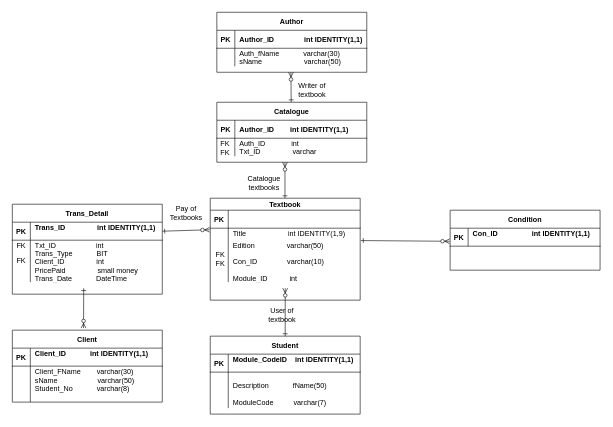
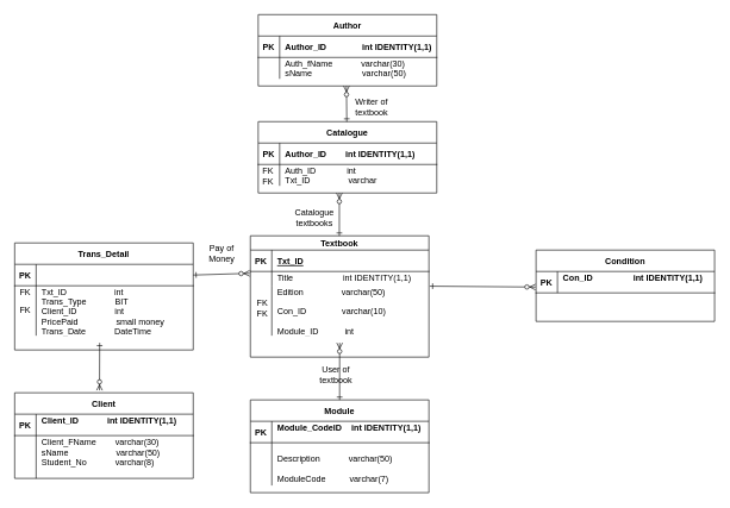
  <mxCell id="0" />
  <mxCell id="1" parent="0" />
  <mxCell id="2" value="" style="endArrow=ERzeroToMany;startArrow=ERone;endFill=1;startFill=0;rounded=0;entryX=-0.004;entryY=0.129;entryDx=0;entryDy=0;entryPerimeter=0;exitX=1;exitY=0.5;exitDx=0;exitDy=0;" parent="1" source="21" target="7" edge="1"><mxGeometry width="100" height="100" relative="1" as="geometry"><mxPoint x="260" y="770" as="sourcePoint" /><mxPoint x="360" y="670" as="targetPoint" /></mxGeometry></mxCell>
  <mxCell id="3" value="Textbook" style="shape=table;startSize=20;container=1;collapsible=1;childLayout=tableLayout;fixedRows=1;rowLines=0;fontStyle=1;align=center;resizeLast=1;" parent="1" vertex="1"><mxGeometry x="350" y="330" width="250" height="170" as="geometry" /></mxCell>
  <mxCell id="4" value="" style="shape=partialRectangle;collapsible=0;dropTarget=0;pointerEvents=0;fillColor=none;points=[[0,0.5],[1,0.5]];portConstraint=eastwest;top=0;left=0;right=0;bottom=1;" parent="3" vertex="1"><mxGeometry y="20" width="250" height="30" as="geometry" /></mxCell>
  <mxCell id="5" value="PK" style="shape=partialRectangle;overflow=hidden;connectable=0;fillColor=none;top=0;left=0;bottom=0;right=0;fontStyle=1;" parent="4" vertex="1"><mxGeometry width="30" height="30" as="geometry"><mxRectangle width="30" height="30" as="alternateBounds" /></mxGeometry></mxCell>
+ <mxCell id="6" value="Txt_ID" style="shape=partialRectangle;overflow=hidden;connectable=0;fillColor=none;top=0;left=0;bottom=0;right=0;align=left;spacingLeft=6;fontStyle=5;" parent="4" vertex="1"><mxGeometry x="30" width="220" height="30" as="geometry"><mxRectangle width="220" height="30" as="alternateBounds" /></mxGeometry></mxCell>
  <mxCell id="7" value="" style="shape=partialRectangle;collapsible=0;dropTarget=0;pointerEvents=0;fillColor=none;points=[[0,0.5],[1,0.5]];portConstraint=eastwest;top=0;left=0;right=0;bottom=0;" parent="3" vertex="1"><mxGeometry y="50" width="250" height="20" as="geometry" /></mxCell>
  <mxCell id="8" value="" style="shape=partialRectangle;overflow=hidden;connectable=0;fillColor=none;top=0;left=0;bottom=0;right=0;" parent="7" vertex="1"><mxGeometry width="30" height="20" as="geometry"><mxRectangle width="30" height="20" as="alternateBounds" /></mxGeometry></mxCell>
- <mxCell id="9" value="Title                     int IDENTITY(1,9)&#10;" style="shape=partialRectangle;overflow=hidden;connectable=0;fillColor=none;top=0;left=0;bottom=0;right=0;align=left;spacingLeft=6;" parent="7" vertex="1"><mxGeometry x="30" width="220" height="20" as="geometry"><mxRectangle width="220" height="20" as="alternateBounds" /></mxGeometry></mxCell>
+ <mxCell id="9" value="Title                     int IDENTITY(1,1)&#10;" style="shape=partialRectangle;overflow=hidden;connectable=0;fillColor=none;top=0;left=0;bottom=0;right=0;align=left;spacingLeft=6;" parent="7" vertex="1"><mxGeometry x="30" width="220" height="20" as="geometry"><mxRectangle width="220" height="20" as="alternateBounds" /></mxGeometry></mxCell>
  <mxCell id="10" value="" style="shape=partialRectangle;collapsible=0;dropTarget=0;pointerEvents=0;fillColor=none;points=[[0,0.5],[1,0.5]];portConstraint=eastwest;top=0;left=0;right=0;bottom=0;" parent="3" vertex="1"><mxGeometry y="70" width="250" height="70" as="geometry" /></mxCell>
  <mxCell id="11" value="" style="shape=partialRectangle;overflow=hidden;connectable=0;fillColor=none;top=0;left=0;bottom=0;right=0;" parent="10" vertex="1"><mxGeometry width="30" height="70" as="geometry"><mxRectangle width="30" height="70" as="alternateBounds" /></mxGeometry></mxCell>
  <mxCell id="12" value="Edition                varchar(50)&#10;                &#10;Con_ID               varchar(10)&#10;             &#10;Module_ID           int&#10;Price                    Small Money" style="shape=partialRectangle;overflow=hidden;connectable=0;fillColor=none;top=0;left=0;bottom=0;right=0;align=left;spacingLeft=6;" parent="10" vertex="1"><mxGeometry x="30" width="220" height="70" as="geometry"><mxRectangle width="220" height="70" as="alternateBounds" /></mxGeometry></mxCell>
- <mxCell id="13" value="Student" style="shape=table;startSize=30;container=1;collapsible=1;childLayout=tableLayout;fixedRows=1;rowLines=0;fontStyle=1;align=center;resizeLast=1;" parent="1" vertex="1"><mxGeometry x="350" y="560" width="250" height="130" as="geometry" /></mxCell>
+ <mxCell id="13" value="Module" style="shape=table;startSize=30;container=1;collapsible=1;childLayout=tableLayout;fixedRows=1;rowLines=0;fontStyle=1;align=center;resizeLast=1;" parent="1" vertex="1"><mxGeometry x="350" y="560" width="250" height="130" as="geometry" /></mxCell>
  <mxCell id="14" value="" style="shape=partialRectangle;collapsible=0;dropTarget=0;pointerEvents=0;fillColor=none;points=[[0,0.5],[1,0.5]];portConstraint=eastwest;top=0;left=0;right=0;bottom=1;" parent="13" vertex="1"><mxGeometry y="30" width="250" height="30" as="geometry" /></mxCell>
  <mxCell id="15" value="PK" style="shape=partialRectangle;overflow=hidden;connectable=0;fillColor=none;top=0;left=0;bottom=0;right=0;fontStyle=1;" parent="14" vertex="1"><mxGeometry width="30" height="30" as="geometry"><mxRectangle width="30" height="30" as="alternateBounds" /></mxGeometry></mxCell>
  <mxCell id="16" value="Module_CodeID    int IDENTITY(1,1)&#10;" style="shape=partialRectangle;overflow=hidden;connectable=0;fillColor=none;top=0;left=0;bottom=0;right=0;align=left;spacingLeft=6;fontStyle=1;" parent="14" vertex="1"><mxGeometry x="30" width="220" height="30" as="geometry"><mxRectangle width="220" height="30" as="alternateBounds" /></mxGeometry></mxCell>
  <mxCell id="17" value="" style="shape=partialRectangle;collapsible=0;dropTarget=0;pointerEvents=0;fillColor=none;points=[[0,0.5],[1,0.5]];portConstraint=eastwest;top=0;left=0;right=0;bottom=0;" parent="13" vertex="1"><mxGeometry y="60" width="250" height="60" as="geometry" /></mxCell>
  <mxCell id="18" value="" style="shape=partialRectangle;overflow=hidden;connectable=0;fillColor=none;top=0;left=0;bottom=0;right=0;" parent="17" vertex="1"><mxGeometry width="30" height="60" as="geometry"><mxRectangle width="30" height="60" as="alternateBounds" /></mxGeometry></mxCell>
- <mxCell id="19" value="&#10;Description            fName(50)&#10;         &#10;ModuleCode          varchar(7)&#10;          " style="shape=partialRectangle;overflow=hidden;connectable=0;fillColor=none;top=0;left=0;bottom=0;right=0;align=left;spacingLeft=6;" parent="17" vertex="1"><mxGeometry x="30" width="220" height="60" as="geometry"><mxRectangle width="220" height="60" as="alternateBounds" /></mxGeometry></mxCell>
+ <mxCell id="19" value="&#10;Description            varchar(50)&#10;         &#10;ModuleCode          varchar(7)&#10;          " style="shape=partialRectangle;overflow=hidden;connectable=0;fillColor=none;top=0;left=0;bottom=0;right=0;align=left;spacingLeft=6;" parent="17" vertex="1"><mxGeometry x="30" width="220" height="60" as="geometry"><mxRectangle width="220" height="60" as="alternateBounds" /></mxGeometry></mxCell>
  <mxCell id="20" value="Trans_Detail" style="shape=table;startSize=30;container=1;collapsible=1;childLayout=tableLayout;fixedRows=1;rowLines=0;fontStyle=1;align=center;resizeLast=1;" parent="1" vertex="1"><mxGeometry x="20" y="340" width="250" height="150" as="geometry" /></mxCell>
  <mxCell id="21" value="" style="shape=partialRectangle;collapsible=0;dropTarget=0;pointerEvents=0;fillColor=none;points=[[0,0.5],[1,0.5]];portConstraint=eastwest;top=0;left=0;right=0;bottom=1;" parent="20" vertex="1"><mxGeometry y="30" width="250" height="30" as="geometry" /></mxCell>
  <mxCell id="22" value="PK" style="shape=partialRectangle;overflow=hidden;connectable=0;fillColor=none;top=0;left=0;bottom=0;right=0;fontStyle=1;" parent="21" vertex="1"><mxGeometry width="30" height="30" as="geometry"><mxRectangle width="30" height="30" as="alternateBounds" /></mxGeometry></mxCell>
- <mxCell id="23" value="Trans_ID                int IDENTITY(1,1)&#10;" style="shape=partialRectangle;overflow=hidden;connectable=0;fillColor=none;top=0;left=0;bottom=0;right=0;align=left;spacingLeft=6;fontStyle=1;" parent="21" vertex="1"><mxGeometry x="30" width="220" height="30" as="geometry"><mxRectangle width="220" height="30" as="alternateBounds" /></mxGeometry></mxCell>
  <mxCell id="24" value="" style="shape=partialRectangle;collapsible=0;dropTarget=0;pointerEvents=0;fillColor=none;points=[[0,0.5],[1,0.5]];portConstraint=eastwest;top=0;left=0;right=0;bottom=0;" parent="20" vertex="1"><mxGeometry y="60" width="250" height="70" as="geometry" /></mxCell>
  <mxCell id="25" value="" style="shape=partialRectangle;overflow=hidden;connectable=0;fillColor=none;top=0;left=0;bottom=0;right=0;" parent="24" vertex="1"><mxGeometry width="30" height="70" as="geometry"><mxRectangle width="30" height="70" as="alternateBounds" /></mxGeometry></mxCell>
  <mxCell id="26" value="Txt_ID                    int&#10;Trans_Type            BIT&#10;Client_ID                int&#10;PricePaid                small money&#10;Trans_Date            DateTime&#10;" style="shape=partialRectangle;overflow=hidden;connectable=0;fillColor=none;top=0;left=0;bottom=0;right=0;align=left;spacingLeft=6;" parent="24" vertex="1"><mxGeometry x="30" width="220" height="70" as="geometry"><mxRectangle width="220" height="70" as="alternateBounds" /></mxGeometry></mxCell>
  <mxCell id="27" value="FK" style="text;html=1;strokeColor=none;fillColor=none;align=center;verticalAlign=middle;whiteSpace=wrap;rounded=0;" parent="1" vertex="1"><mxGeometry x="20" y="425" width="30" height="20" as="geometry" /></mxCell>
  <mxCell id="28" value="FK" style="text;html=1;strokeColor=none;fillColor=none;align=center;verticalAlign=middle;whiteSpace=wrap;rounded=0;" parent="1" vertex="1"><mxGeometry x="20" y="400" width="30" height="20" as="geometry" /></mxCell>
  <mxCell id="29" value="Client" style="shape=table;startSize=30;container=1;collapsible=1;childLayout=tableLayout;fixedRows=1;rowLines=0;fontStyle=1;align=center;resizeLast=1;" parent="1" vertex="1"><mxGeometry x="20" y="550" width="250" height="120" as="geometry" /></mxCell>
  <mxCell id="30" value="" style="shape=partialRectangle;collapsible=0;dropTarget=0;pointerEvents=0;fillColor=none;points=[[0,0.5],[1,0.5]];portConstraint=eastwest;top=0;left=0;right=0;bottom=1;" parent="29" vertex="1"><mxGeometry y="30" width="250" height="30" as="geometry" /></mxCell>
  <mxCell id="31" value="PK" style="shape=partialRectangle;overflow=hidden;connectable=0;fillColor=none;top=0;left=0;bottom=0;right=0;fontStyle=1;" parent="30" vertex="1"><mxGeometry width="30" height="30" as="geometry"><mxRectangle width="30" height="30" as="alternateBounds" /></mxGeometry></mxCell>
  <mxCell id="32" value="Client_ID            int IDENTITY(1,1)&#10;" style="shape=partialRectangle;overflow=hidden;connectable=0;fillColor=none;top=0;left=0;bottom=0;right=0;align=left;spacingLeft=6;fontStyle=1;" parent="30" vertex="1"><mxGeometry x="30" width="220" height="30" as="geometry"><mxRectangle width="220" height="30" as="alternateBounds" /></mxGeometry></mxCell>
  <mxCell id="33" value="" style="shape=partialRectangle;collapsible=0;dropTarget=0;pointerEvents=0;fillColor=none;points=[[0,0.5],[1,0.5]];portConstraint=eastwest;top=0;left=0;right=0;bottom=0;" parent="29" vertex="1"><mxGeometry y="60" width="250" height="60" as="geometry" /></mxCell>
  <mxCell id="34" value="" style="shape=partialRectangle;overflow=hidden;connectable=0;fillColor=none;top=0;left=0;bottom=0;right=0;" parent="33" vertex="1"><mxGeometry width="30" height="60" as="geometry"><mxRectangle width="30" height="60" as="alternateBounds" /></mxGeometry></mxCell>
  <mxCell id="35" value="Client_FName        varchar(30)&#10;sName                    varchar(50)&#10;Student_No            varchar(8)&#10;" style="shape=partialRectangle;overflow=hidden;connectable=0;fillColor=none;top=0;left=0;bottom=0;right=0;align=left;spacingLeft=6;" parent="33" vertex="1"><mxGeometry x="30" width="220" height="60" as="geometry"><mxRectangle width="220" height="60" as="alternateBounds" /></mxGeometry></mxCell>
  <mxCell id="36" value="" style="endArrow=ERzeroToMany;startArrow=ERone;endFill=1;startFill=0;rounded=0;entryX=0.475;entryY=-0.028;entryDx=0;entryDy=0;entryPerimeter=0;" parent="1" target="29" edge="1"><mxGeometry width="100" height="100" relative="1" as="geometry"><mxPoint x="139" y="480" as="sourcePoint" /><mxPoint x="204.5" y="340" as="targetPoint" /></mxGeometry></mxCell>
  <mxCell id="37" value="" style="endArrow=ERzeroToMany;startArrow=ERone;endFill=1;startFill=0;entryX=0.5;entryY=1;entryDx=0;entryDy=0;rounded=0;" parent="1" edge="1"><mxGeometry width="100" height="100" relative="1" as="geometry"><mxPoint x="474.6" y="330" as="sourcePoint" /><mxPoint x="474.6" y="270" as="targetPoint" /></mxGeometry></mxCell>
  <mxCell id="38" value="Catalogue" style="shape=table;startSize=30;container=1;collapsible=1;childLayout=tableLayout;fixedRows=1;rowLines=0;fontStyle=1;align=center;resizeLast=1;" parent="1" vertex="1"><mxGeometry x="361" y="170" width="250" height="100" as="geometry" /></mxCell>
  <mxCell id="39" value="" style="shape=partialRectangle;collapsible=0;dropTarget=0;pointerEvents=0;fillColor=none;points=[[0,0.5],[1,0.5]];portConstraint=eastwest;top=0;left=0;right=0;bottom=1;" parent="38" vertex="1"><mxGeometry y="30" width="250" height="30" as="geometry" /></mxCell>
  <mxCell id="40" value="PK" style="shape=partialRectangle;overflow=hidden;connectable=0;fillColor=none;top=0;left=0;bottom=0;right=0;fontStyle=1;" parent="39" vertex="1"><mxGeometry width="30" height="30" as="geometry"><mxRectangle width="30" height="30" as="alternateBounds" /></mxGeometry></mxCell>
  <mxCell id="41" value="Author_ID        int IDENTITY(1,1)" style="shape=partialRectangle;overflow=hidden;connectable=0;fillColor=none;top=0;left=0;bottom=0;right=0;align=left;spacingLeft=6;fontStyle=1;" parent="39" vertex="1"><mxGeometry x="30" width="220" height="30" as="geometry"><mxRectangle width="220" height="30" as="alternateBounds" /></mxGeometry></mxCell>
  <mxCell id="42" value="" style="shape=partialRectangle;collapsible=0;dropTarget=0;pointerEvents=0;fillColor=none;points=[[0,0.5],[1,0.5]];portConstraint=eastwest;top=0;left=0;right=0;bottom=0;" parent="38" vertex="1"><mxGeometry y="60" width="250" height="30" as="geometry" /></mxCell>
  <mxCell id="43" value="" style="shape=partialRectangle;overflow=hidden;connectable=0;fillColor=none;top=0;left=0;bottom=0;right=0;" parent="42" vertex="1"><mxGeometry width="30" height="30" as="geometry"><mxRectangle width="30" height="30" as="alternateBounds" /></mxGeometry></mxCell>
  <mxCell id="44" value="Auth_ID             int   &#10;Txt_ID                varchar" style="shape=partialRectangle;overflow=hidden;connectable=0;fillColor=none;top=0;left=0;bottom=0;right=0;align=left;spacingLeft=6;" parent="42" vertex="1"><mxGeometry x="30" width="220" height="30" as="geometry"><mxRectangle width="220" height="30" as="alternateBounds" /></mxGeometry></mxCell>
  <mxCell id="45" value="Author" style="shape=table;startSize=30;container=1;collapsible=1;childLayout=tableLayout;fixedRows=1;rowLines=0;fontStyle=1;align=center;resizeLast=1;" parent="1" vertex="1"><mxGeometry x="361" y="20" width="250" height="100" as="geometry" /></mxCell>
  <mxCell id="46" value="" style="shape=partialRectangle;collapsible=0;dropTarget=0;pointerEvents=0;fillColor=none;points=[[0,0.5],[1,0.5]];portConstraint=eastwest;top=0;left=0;right=0;bottom=1;" parent="45" vertex="1"><mxGeometry y="30" width="250" height="30" as="geometry" /></mxCell>
  <mxCell id="47" value="PK" style="shape=partialRectangle;overflow=hidden;connectable=0;fillColor=none;top=0;left=0;bottom=0;right=0;fontStyle=1;" parent="46" vertex="1"><mxGeometry width="30" height="30" as="geometry"><mxRectangle width="30" height="30" as="alternateBounds" /></mxGeometry></mxCell>
  <mxCell id="48" value="Author_ID               int IDENTITY(1,1)" style="shape=partialRectangle;overflow=hidden;connectable=0;fillColor=none;top=0;left=0;bottom=0;right=0;align=left;spacingLeft=6;fontStyle=1;" parent="46" vertex="1"><mxGeometry x="30" width="220" height="30" as="geometry"><mxRectangle width="220" height="30" as="alternateBounds" /></mxGeometry></mxCell>
  <mxCell id="49" value="" style="shape=partialRectangle;collapsible=0;dropTarget=0;pointerEvents=0;fillColor=none;points=[[0,0.5],[1,0.5]];portConstraint=eastwest;top=0;left=0;right=0;bottom=0;" parent="45" vertex="1"><mxGeometry y="60" width="250" height="30" as="geometry" /></mxCell>
  <mxCell id="50" value="" style="shape=partialRectangle;overflow=hidden;connectable=0;fillColor=none;top=0;left=0;bottom=0;right=0;" parent="49" vertex="1"><mxGeometry width="30" height="30" as="geometry"><mxRectangle width="30" height="30" as="alternateBounds" /></mxGeometry></mxCell>
  <mxCell id="51" value="Auth_fName            varchar(30)&#10;sName                     varchar(50)" style="shape=partialRectangle;overflow=hidden;connectable=0;fillColor=none;top=0;left=0;bottom=0;right=0;align=left;spacingLeft=6;" parent="49" vertex="1"><mxGeometry x="30" width="220" height="30" as="geometry"><mxRectangle width="220" height="30" as="alternateBounds" /></mxGeometry></mxCell>
  <mxCell id="52" value="FK" style="text;html=1;strokeColor=none;fillColor=none;align=center;verticalAlign=middle;whiteSpace=wrap;rounded=0;" parent="1" vertex="1"><mxGeometry x="360" y="230" width="30" height="20" as="geometry" /></mxCell>
  <mxCell id="53" value="FK" style="text;html=1;strokeColor=none;fillColor=none;align=center;verticalAlign=middle;whiteSpace=wrap;rounded=0;" parent="1" vertex="1"><mxGeometry x="360" y="244" width="30" height="20" as="geometry" /></mxCell>
  <mxCell id="54" value="FK" style="text;html=1;strokeColor=none;fillColor=none;align=center;verticalAlign=middle;whiteSpace=wrap;rounded=0;" parent="1" vertex="1"><mxGeometry x="352" y="415" width="30" height="20" as="geometry" /></mxCell>
  <mxCell id="55" value="FK" style="text;html=1;strokeColor=none;fillColor=none;align=center;verticalAlign=middle;whiteSpace=wrap;rounded=0;" parent="1" vertex="1"><mxGeometry x="352" y="430" width="30" height="20" as="geometry" /></mxCell>
  <mxCell id="56" value="Condition" style="shape=table;startSize=30;container=1;collapsible=1;childLayout=tableLayout;fixedRows=1;rowLines=0;fontStyle=1;align=center;resizeLast=1;" parent="1" vertex="1"><mxGeometry x="750" y="350" width="250" height="100" as="geometry" /></mxCell>
  <mxCell id="57" value="" style="shape=partialRectangle;collapsible=0;dropTarget=0;pointerEvents=0;fillColor=none;points=[[0,0.5],[1,0.5]];portConstraint=eastwest;top=0;left=0;right=0;bottom=1;" parent="56" vertex="1"><mxGeometry y="30" width="250" height="30" as="geometry" /></mxCell>
  <mxCell id="58" value="PK" style="shape=partialRectangle;overflow=hidden;connectable=0;fillColor=none;top=0;left=0;bottom=0;right=0;fontStyle=1;" parent="57" vertex="1"><mxGeometry width="30" height="30" as="geometry"><mxRectangle width="30" height="30" as="alternateBounds" /></mxGeometry></mxCell>
  <mxCell id="59" value="Con_ID                 int IDENTITY(1,1)&#10;" style="shape=partialRectangle;overflow=hidden;connectable=0;fillColor=none;top=0;left=0;bottom=0;right=0;align=left;spacingLeft=6;fontStyle=1;" parent="57" vertex="1"><mxGeometry x="30" width="220" height="30" as="geometry"><mxRectangle width="220" height="30" as="alternateBounds" /></mxGeometry></mxCell>
  <mxCell id="60" value="" style="shape=partialRectangle;collapsible=0;dropTarget=0;pointerEvents=0;fillColor=none;points=[[0,0.5],[1,0.5]];portConstraint=eastwest;top=0;left=0;right=0;bottom=0;" parent="56" vertex="1"><mxGeometry y="60" width="250" height="30" as="geometry" /></mxCell>
  <mxCell id="61" value="" style="shape=partialRectangle;overflow=hidden;connectable=0;fillColor=none;top=0;left=0;bottom=0;right=0;" parent="60" vertex="1"><mxGeometry width="30" height="30" as="geometry"><mxRectangle width="30" height="30" as="alternateBounds" /></mxGeometry></mxCell>
  <mxCell id="62" value="" style="endArrow=ERzeroToMany;startArrow=ERone;endFill=1;startFill=0;entryX=0.5;entryY=1;entryDx=0;entryDy=0;rounded=0;" parent="1" edge="1"><mxGeometry width="100" height="100" relative="1" as="geometry"><mxPoint x="485" y="170" as="sourcePoint" /><mxPoint x="484.5" y="120" as="targetPoint" /></mxGeometry></mxCell>
  <mxCell id="63" value="" style="endArrow=ERzeroToMany;startArrow=ERone;endFill=1;startFill=0;entryX=0.5;entryY=1;entryDx=0;entryDy=0;rounded=0;exitX=0.5;exitY=0;exitDx=0;exitDy=0;" parent="1" edge="1"><mxGeometry width="100" height="100" relative="1" as="geometry"><mxPoint x="475" y="560" as="sourcePoint" /><mxPoint x="475" y="480" as="targetPoint" /></mxGeometry></mxCell>
  <mxCell id="64" value="" style="endArrow=ERzeroToMany;startArrow=ERone;endFill=1;startFill=0;entryX=-0.003;entryY=0.728;entryDx=0;entryDy=0;rounded=0;exitX=1.005;exitY=1.08;exitDx=0;exitDy=0;exitPerimeter=0;entryPerimeter=0;" parent="1" target="57" edge="1"><mxGeometry width="100" height="100" relative="1" as="geometry"><mxPoint x="601.25" y="400.6" as="sourcePoint" /><mxPoint x="746" y="403.81" as="targetPoint" /></mxGeometry></mxCell>
  <mxCell id="65" value="&lt;p class=&quot;MsoNormal&quot;&gt;&lt;span lang=&quot;EN-US&quot;&gt;User of&lt;br/&gt;textbook&lt;/span&gt;&lt;/p&gt;" style="text;strokeColor=none;fillColor=none;html=1;align=center;verticalAlign=middle;whiteSpace=wrap;rounded=0;hachureGap=4;" parent="1" vertex="1"><mxGeometry x="440" y="510" width="60" height="30" as="geometry" /></mxCell>
  <mxCell id="66" value="&lt;p class=&quot;MsoNormal&quot;&gt;&lt;span lang=&quot;EN-US&quot;&gt;Writer of&lt;br/&gt;textbook&lt;/span&gt;&lt;/p&gt;" style="text;strokeColor=none;fillColor=none;html=1;align=center;verticalAlign=middle;whiteSpace=wrap;rounded=0;hachureGap=4;" parent="1" vertex="1"><mxGeometry x="490" y="134" width="60" height="30" as="geometry" /></mxCell>
- <mxCell id="67" value="&lt;p class=&quot;MsoNormal&quot;&gt;&lt;span lang=&quot;EN-US&quot;&gt;Pay of&lt;br/&gt;Textbooks&lt;/span&gt;&lt;/p&gt;" style="text;strokeColor=none;fillColor=none;html=1;align=center;verticalAlign=middle;whiteSpace=wrap;rounded=0;hachureGap=4;" parent="1" vertex="1"><mxGeometry x="280" y="340" width="60" height="30" as="geometry" /></mxCell>
+ <mxCell id="67" value="&lt;p class=&quot;MsoNormal&quot;&gt;&lt;span lang=&quot;EN-US&quot;&gt;Pay of&lt;br/&gt;Money&lt;/span&gt;&lt;/p&gt;" style="text;strokeColor=none;fillColor=none;html=1;align=center;verticalAlign=middle;whiteSpace=wrap;rounded=0;hachureGap=4;" parent="1" vertex="1"><mxGeometry x="280" y="340" width="60" height="30" as="geometry" /></mxCell>
  <mxCell id="68" value="&lt;p class=&quot;MsoNormal&quot;&gt;&lt;span lang=&quot;EN-US&quot;&gt;Catalogue&lt;br/&gt;textbooks&lt;/span&gt;&lt;/p&gt;" style="text;strokeColor=none;fillColor=none;html=1;align=center;verticalAlign=middle;whiteSpace=wrap;rounded=0;hachureGap=4;" parent="1" vertex="1"><mxGeometry x="410" y="290" width="60" height="30" as="geometry" /></mxCell>
